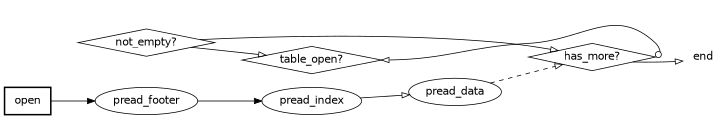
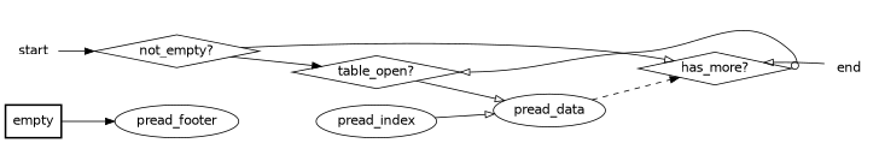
  digraph {
    fontname=helvetica
    rankdir=LR
    node [fontname=helvetica]
    edge [fontname=helvetica arrowhead=empty]
+   start [shape=plaintext]
    n2 [label="not_empty?" shape=diamond]
    n3 [label="table_open?" shape=diamond]
    n4 [label="has_more?" shape=diamond]
    end [shape=plaintext]
    pread_data
-   open [shape=box style=bold]
+   open [shape=box style=bold label=empty]
    pread_footer
    pread_index
-   n2 -> n3
+   start -> n2 [arrowhead=""]
+   n2 -> n3 [arrowhead=normal]
    n2 -> n4
+   n3 -> pread_data
    n4 -> n3 [arrowtail=odot dir=both headport=e tailport=e]
-   n4 -> end
-   pread_data -> n4 [style=dashed]
+   end -> n4
+   pread_data -> n4 [style=dashed arrowhead=""]
    open -> pread_footer [arrowhead=""]
-   pread_footer -> pread_index [arrowhead=""]
    pread_index -> pread_data
  }
